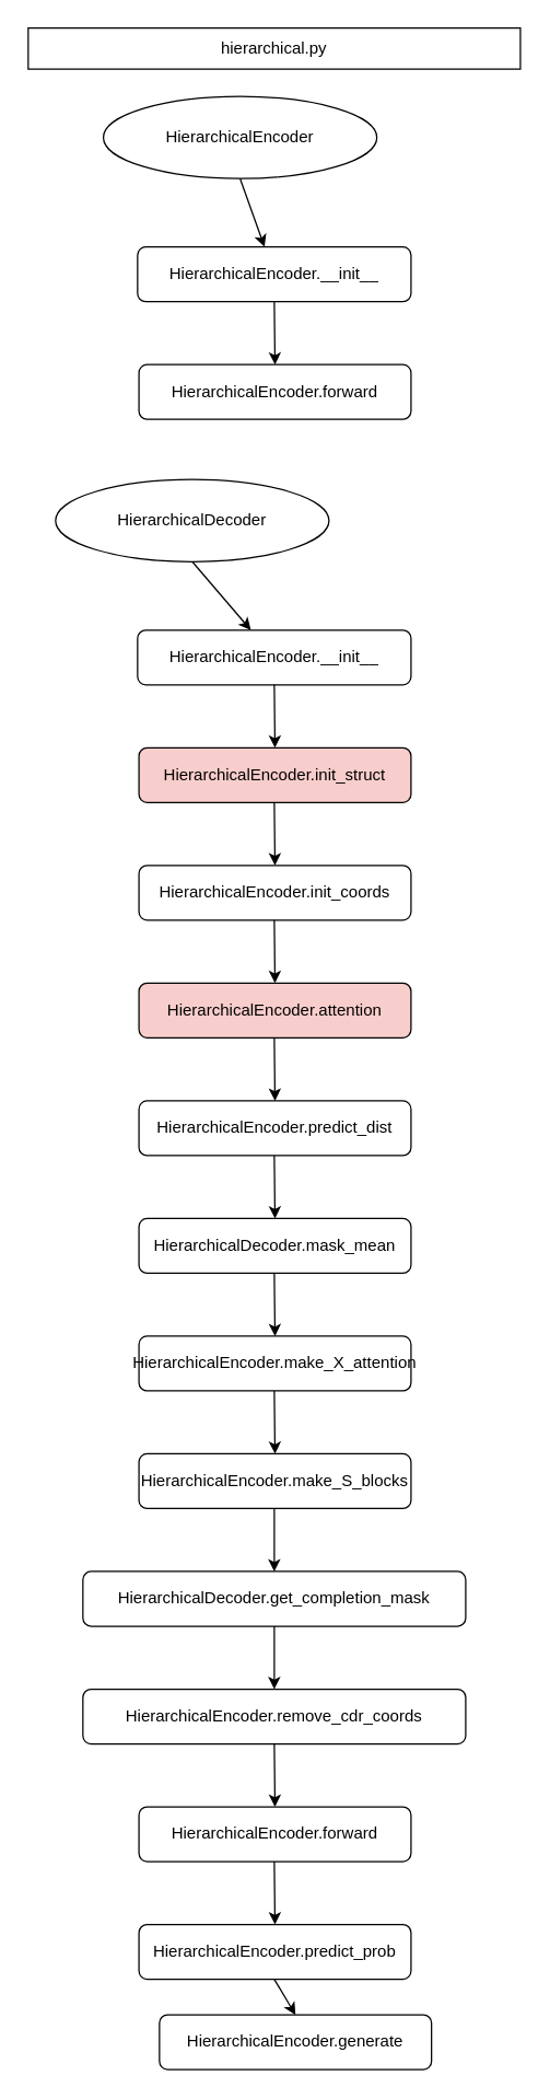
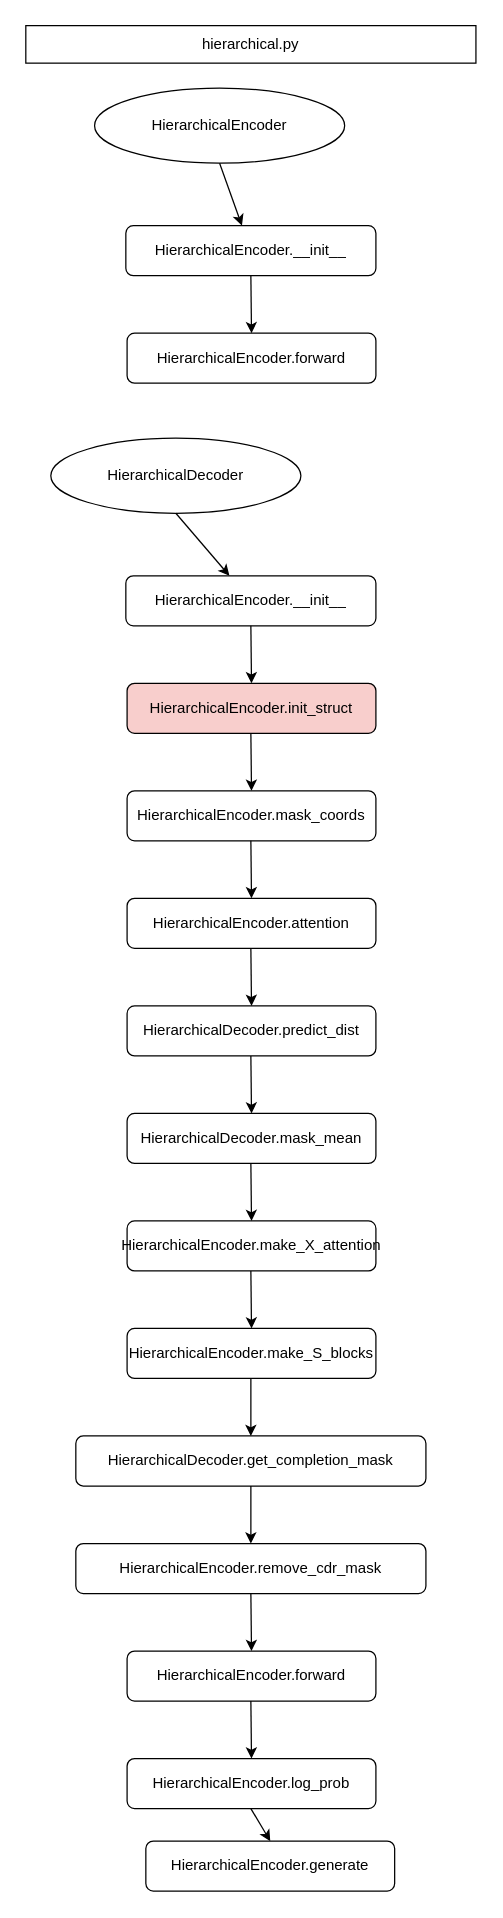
  <mxCell id="0" />
  <mxCell id="1" parent="0" />
  <mxCell id="2" value="HierarchicalEncoder.__init__" style="rounded=1;whiteSpace=wrap;html=1;" vertex="1" parent="1"><mxGeometry x="100" y="180" width="200" height="40" as="geometry" /></mxCell>
  <mxCell id="3" value="HierarchicalEncoder.forward" style="rounded=1;whiteSpace=wrap;html=1;" vertex="1" parent="1"><mxGeometry x="101" y="266" width="199" height="40" as="geometry" /></mxCell>
  <mxCell id="4" value="hierarchical.py" style="whiteSpace=wrap;html=1;rounded=0;" vertex="1" parent="1"><mxGeometry x="20" y="20" width="360" height="30" as="geometry" /></mxCell>
  <mxCell id="5" value="HierarchicalEncoder" style="ellipse;whiteSpace=wrap;html=1;" vertex="1" parent="1"><mxGeometry x="75" y="70" width="200" height="60" as="geometry" /></mxCell>
  <mxCell id="6" value="" style="endArrow=classic;html=1;rounded=0;exitX=0.5;exitY=1;exitDx=0;exitDy=0;" edge="1" parent="1" source="5" target="2"><mxGeometry width="50" height="50" relative="1" as="geometry"><mxPoint x="280" y="340" as="sourcePoint" /><mxPoint x="330" y="290" as="targetPoint" /></mxGeometry></mxCell>
  <mxCell id="7" value="" style="endArrow=classic;html=1;rounded=0;entryX=0.5;entryY=0;entryDx=0;entryDy=0;exitX=0.5;exitY=1;exitDx=0;exitDy=0;" edge="1" parent="1" source="2" target="3"><mxGeometry width="50" height="50" relative="1" as="geometry"><mxPoint x="201" y="220" as="sourcePoint" /><mxPoint x="210" y="189" as="targetPoint" /></mxGeometry></mxCell>
  <mxCell id="8" value="HierarchicalEncoder.__init__" style="rounded=1;whiteSpace=wrap;html=1;" vertex="1" parent="1"><mxGeometry x="100" y="460" width="200" height="40" as="geometry" /></mxCell>
  <mxCell id="9" value="HierarchicalEncoder.init_struct" style="rounded=1;whiteSpace=wrap;html=1;fillColor=#f8cecc;" vertex="1" parent="1"><mxGeometry x="101" y="546" width="199" height="40" as="geometry" /></mxCell>
  <mxCell id="10" value="HierarchicalDecoder" style="ellipse;whiteSpace=wrap;html=1;" vertex="1" parent="1"><mxGeometry x="40" y="350" width="200" height="60" as="geometry" /></mxCell>
  <mxCell id="11" value="" style="endArrow=classic;html=1;rounded=0;exitX=0.5;exitY=1;exitDx=0;exitDy=0;" edge="1" parent="1" source="10" target="8"><mxGeometry width="50" height="50" relative="1" as="geometry"><mxPoint x="280" y="620" as="sourcePoint" /><mxPoint x="330" y="570" as="targetPoint" /></mxGeometry></mxCell>
  <mxCell id="12" value="" style="endArrow=classic;html=1;rounded=0;entryX=0.5;entryY=0;entryDx=0;entryDy=0;exitX=0.5;exitY=1;exitDx=0;exitDy=0;" edge="1" parent="1" source="8" target="9"><mxGeometry width="50" height="50" relative="1" as="geometry"><mxPoint x="201" y="500" as="sourcePoint" /><mxPoint x="210" y="469" as="targetPoint" /></mxGeometry></mxCell>
- <mxCell id="13" value="HierarchicalEncoder.init_coords" style="rounded=1;whiteSpace=wrap;html=1;" vertex="1" parent="1"><mxGeometry x="101" y="632" width="199" height="40" as="geometry" /></mxCell>
+ <mxCell id="13" value="HierarchicalEncoder.mask_coords" style="rounded=1;whiteSpace=wrap;html=1;" vertex="1" parent="1"><mxGeometry x="101" y="632" width="199" height="40" as="geometry" /></mxCell>
  <mxCell id="14" value="" style="endArrow=classic;html=1;rounded=0;entryX=0.5;entryY=0;entryDx=0;entryDy=0;exitX=0.5;exitY=1;exitDx=0;exitDy=0;" edge="1" parent="1" target="13"><mxGeometry width="50" height="50" relative="1" as="geometry"><mxPoint x="200" y="586" as="sourcePoint" /><mxPoint x="210" y="555" as="targetPoint" /></mxGeometry></mxCell>
- <mxCell id="15" value="HierarchicalEncoder.attention" style="rounded=1;whiteSpace=wrap;html=1;fillColor=#f8cecc;" vertex="1" parent="1"><mxGeometry x="101" y="718" width="199" height="40" as="geometry" /></mxCell>
+ <mxCell id="15" value="HierarchicalEncoder.attention" style="rounded=1;whiteSpace=wrap;html=1;" vertex="1" parent="1"><mxGeometry x="101" y="718" width="199" height="40" as="geometry" /></mxCell>
  <mxCell id="16" value="" style="endArrow=classic;html=1;rounded=0;entryX=0.5;entryY=0;entryDx=0;entryDy=0;exitX=0.5;exitY=1;exitDx=0;exitDy=0;" edge="1" parent="1" target="15"><mxGeometry width="50" height="50" relative="1" as="geometry"><mxPoint x="200" y="672" as="sourcePoint" /><mxPoint x="210" y="641" as="targetPoint" /></mxGeometry></mxCell>
- <mxCell id="17" value="HierarchicalEncoder.predict_dist" style="rounded=1;whiteSpace=wrap;html=1;" vertex="1" parent="1"><mxGeometry x="101" y="804" width="199" height="40" as="geometry" /></mxCell>
+ <mxCell id="17" value="HierarchicalDecoder.predict_dist" style="rounded=1;whiteSpace=wrap;html=1;" vertex="1" parent="1"><mxGeometry x="101" y="804" width="199" height="40" as="geometry" /></mxCell>
  <mxCell id="18" value="" style="endArrow=classic;html=1;rounded=0;entryX=0.5;entryY=0;entryDx=0;entryDy=0;exitX=0.5;exitY=1;exitDx=0;exitDy=0;" edge="1" parent="1" target="17"><mxGeometry width="50" height="50" relative="1" as="geometry"><mxPoint x="200" y="758" as="sourcePoint" /><mxPoint x="210" y="727" as="targetPoint" /></mxGeometry></mxCell>
  <mxCell id="19" value="HierarchicalDecoder.mask_mean" style="rounded=1;whiteSpace=wrap;html=1;" vertex="1" parent="1"><mxGeometry x="101" y="890" width="199" height="40" as="geometry" /></mxCell>
  <mxCell id="20" value="" style="endArrow=classic;html=1;rounded=0;entryX=0.5;entryY=0;entryDx=0;entryDy=0;exitX=0.5;exitY=1;exitDx=0;exitDy=0;" edge="1" parent="1" target="19"><mxGeometry width="50" height="50" relative="1" as="geometry"><mxPoint x="200" y="844" as="sourcePoint" /><mxPoint x="210" y="813" as="targetPoint" /></mxGeometry></mxCell>
  <mxCell id="21" value="HierarchicalEncoder.make_X_attention" style="rounded=1;whiteSpace=wrap;html=1;" vertex="1" parent="1"><mxGeometry x="101" y="976" width="199" height="40" as="geometry" /></mxCell>
  <mxCell id="22" value="" style="endArrow=classic;html=1;rounded=0;entryX=0.5;entryY=0;entryDx=0;entryDy=0;exitX=0.5;exitY=1;exitDx=0;exitDy=0;" edge="1" parent="1" target="21"><mxGeometry width="50" height="50" relative="1" as="geometry"><mxPoint x="200" y="930" as="sourcePoint" /><mxPoint x="210" y="899" as="targetPoint" /></mxGeometry></mxCell>
  <mxCell id="23" value="HierarchicalEncoder.make_S_blocks" style="rounded=1;whiteSpace=wrap;html=1;" vertex="1" parent="1"><mxGeometry x="101" y="1062" width="199" height="40" as="geometry" /></mxCell>
  <mxCell id="24" value="" style="endArrow=classic;html=1;rounded=0;entryX=0.5;entryY=0;entryDx=0;entryDy=0;exitX=0.5;exitY=1;exitDx=0;exitDy=0;" edge="1" parent="1" target="23"><mxGeometry width="50" height="50" relative="1" as="geometry"><mxPoint x="200" y="1016" as="sourcePoint" /><mxPoint x="210" y="985" as="targetPoint" /></mxGeometry></mxCell>
  <mxCell id="25" value="HierarchicalDecoder.get_completion_mask" style="rounded=1;whiteSpace=wrap;html=1;" vertex="1" parent="1"><mxGeometry x="60" y="1148" width="280" height="40" as="geometry" /></mxCell>
  <mxCell id="26" value="" style="endArrow=classic;html=1;rounded=0;entryX=0.5;entryY=0;entryDx=0;entryDy=0;exitX=0.5;exitY=1;exitDx=0;exitDy=0;" edge="1" parent="1" target="25"><mxGeometry width="50" height="50" relative="1" as="geometry"><mxPoint x="200" y="1102" as="sourcePoint" /><mxPoint x="210" y="1071" as="targetPoint" /></mxGeometry></mxCell>
- <mxCell id="27" value="HierarchicalEncoder.remove_cdr_coords" style="rounded=1;whiteSpace=wrap;html=1;" vertex="1" parent="1"><mxGeometry x="60" y="1234" width="280" height="40" as="geometry" /></mxCell>
+ <mxCell id="27" value="HierarchicalEncoder.remove_cdr_mask" style="rounded=1;whiteSpace=wrap;html=1;" vertex="1" parent="1"><mxGeometry x="60" y="1234" width="280" height="40" as="geometry" /></mxCell>
  <mxCell id="28" value="" style="endArrow=classic;html=1;rounded=0;entryX=0.5;entryY=0;entryDx=0;entryDy=0;exitX=0.5;exitY=1;exitDx=0;exitDy=0;" edge="1" parent="1" target="27"><mxGeometry width="50" height="50" relative="1" as="geometry"><mxPoint x="200" y="1188" as="sourcePoint" /><mxPoint x="210" y="1157" as="targetPoint" /></mxGeometry></mxCell>
  <mxCell id="29" value="HierarchicalEncoder.forward" style="rounded=1;whiteSpace=wrap;html=1;" vertex="1" parent="1"><mxGeometry x="101" y="1320" width="199" height="40" as="geometry" /></mxCell>
  <mxCell id="30" value="" style="endArrow=classic;html=1;rounded=0;entryX=0.5;entryY=0;entryDx=0;entryDy=0;exitX=0.5;exitY=1;exitDx=0;exitDy=0;" edge="1" parent="1" target="29"><mxGeometry width="50" height="50" relative="1" as="geometry"><mxPoint x="200" y="1274" as="sourcePoint" /><mxPoint x="210" y="1243" as="targetPoint" /></mxGeometry></mxCell>
- <mxCell id="31" value="HierarchicalEncoder.predict_prob" style="rounded=1;whiteSpace=wrap;html=1;" vertex="1" parent="1"><mxGeometry x="101" y="1406" width="199" height="40" as="geometry" /></mxCell>
+ <mxCell id="31" value="HierarchicalEncoder.log_prob" style="rounded=1;whiteSpace=wrap;html=1;" vertex="1" parent="1"><mxGeometry x="101" y="1406" width="199" height="40" as="geometry" /></mxCell>
  <mxCell id="32" value="" style="endArrow=classic;html=1;rounded=0;entryX=0.5;entryY=0;entryDx=0;entryDy=0;exitX=0.5;exitY=1;exitDx=0;exitDy=0;" edge="1" parent="1" target="31"><mxGeometry width="50" height="50" relative="1" as="geometry"><mxPoint x="200" y="1360" as="sourcePoint" /><mxPoint x="210" y="1329" as="targetPoint" /></mxGeometry></mxCell>
  <mxCell id="33" value="HierarchicalEncoder.generate" style="rounded=1;whiteSpace=wrap;html=1;" vertex="1" parent="1"><mxGeometry x="116" y="1472" width="199" height="40" as="geometry" /></mxCell>
  <mxCell id="34" value="" style="endArrow=classic;html=1;rounded=0;entryX=0.5;entryY=0;entryDx=0;entryDy=0;exitX=0.5;exitY=1;exitDx=0;exitDy=0;" edge="1" parent="1" target="33"><mxGeometry width="50" height="50" relative="1" as="geometry"><mxPoint x="200" y="1446" as="sourcePoint" /><mxPoint x="210" y="1415" as="targetPoint" /></mxGeometry></mxCell>
